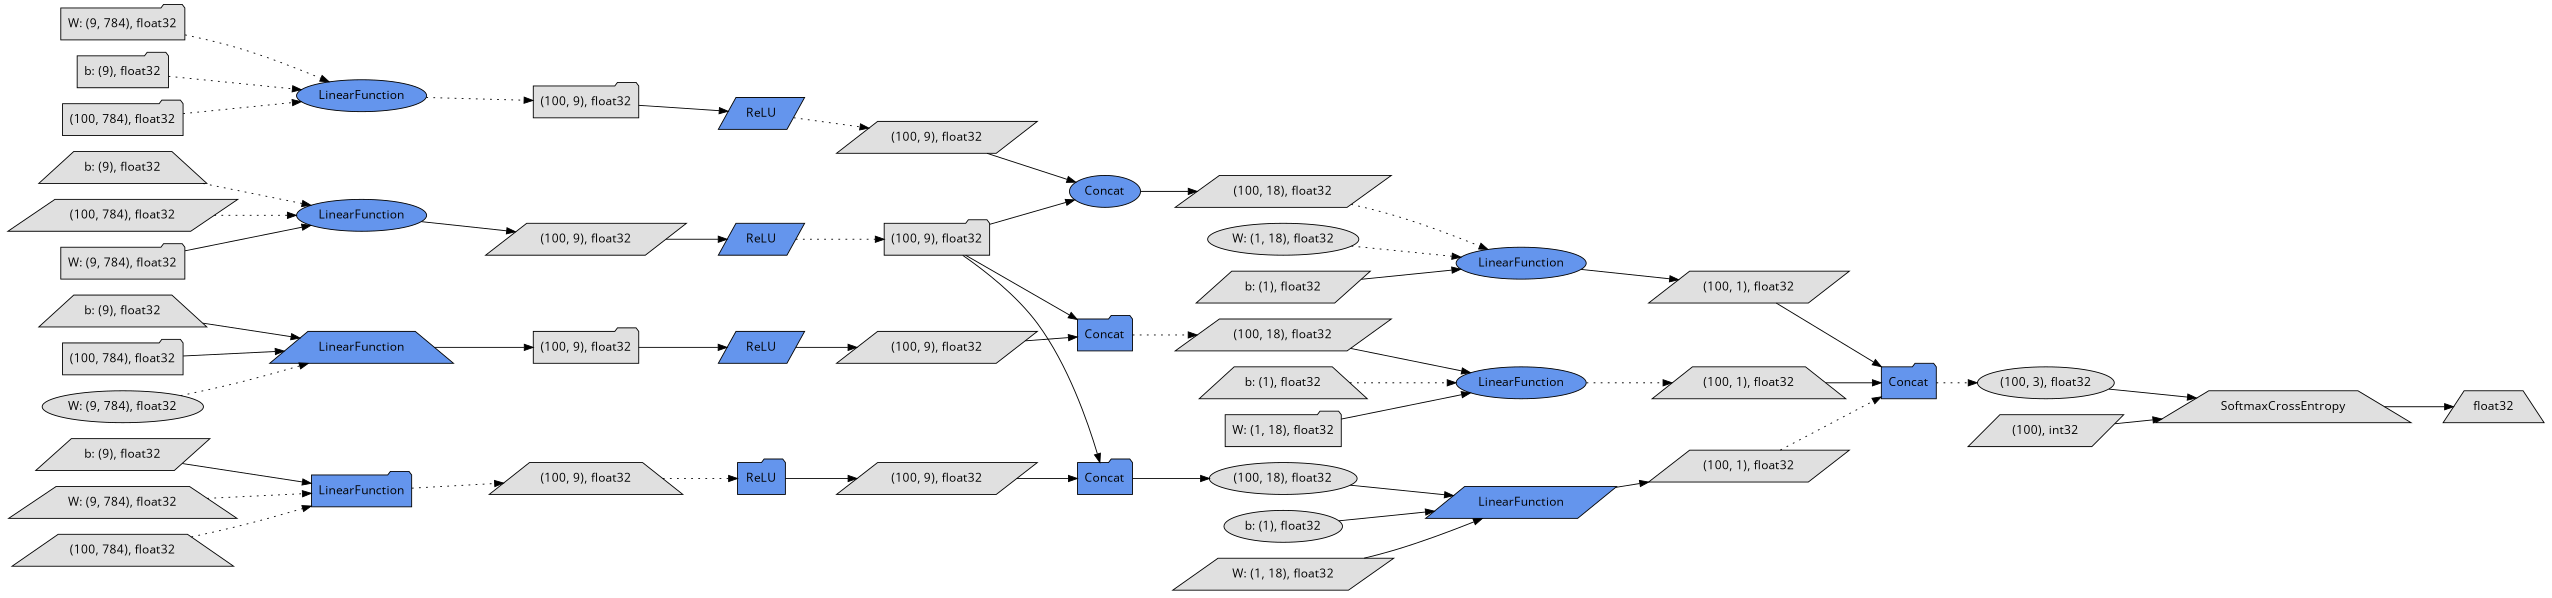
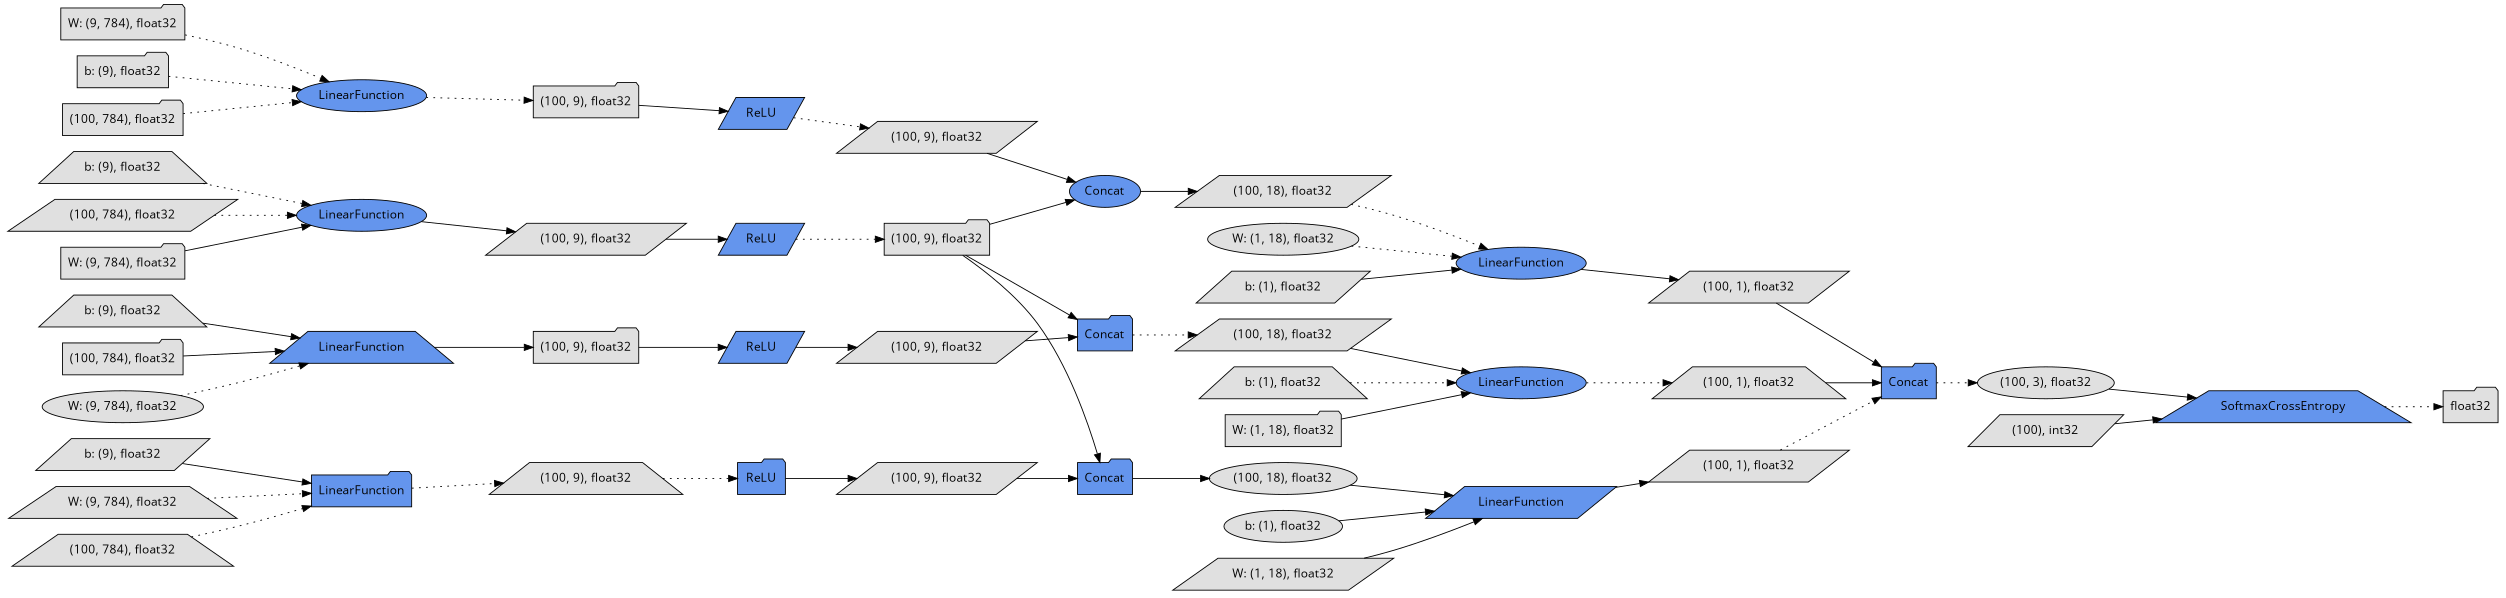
  digraph {
    fontname="Open Sans"
    rankdir=LR
    node [fillcolor="#E0E0E0" fontname="Open Sans" shape=parallelogram style=filled]
    edge [fontname="Open Sans" style=solid]
    n1 [label="(100, 9), float32"]
    n2 [fillcolor="#6495ED" label=Concat shape=folder]
    n3 [label="(100, 18), float32"]
    n4 [label="(100, 9), float32"]
    n5 [fillcolor="#6495ED" label=ReLU]
    n6 [label="(100, 9), float32" shape=folder]
    n7 [label="(100, 18), float32"]
    n8 [fillcolor="#6495ED" label=LinearFunction shape=ellipse]
    n9 [label="(100, 1), float32"]
    n10 [fillcolor="#6495ED" label=LinearFunction shape=trapezium]
    n11 [label="(100, 9), float32" shape=folder]
    n12 [fillcolor="#6495ED" label=ReLU]
    n13 [fillcolor="#6495ED" label=LinearFunction shape=folder]
    n14 [label="(100, 9), float32" shape=trapezium]
    n15 [fillcolor="#6495ED" label=ReLU shape=folder]
    n16 [fillcolor="#6495ED" label=Concat shape=folder]
    n17 [fillcolor="#6495ED" label=Concat shape=ellipse]
    n18 [fillcolor="#6495ED" label=Concat shape=folder]
    n19 [label="(100, 18), float32" shape=ellipse]
    n20 [fillcolor="#6495ED" label=LinearFunction]
    n21 [label="(100, 3), float32" shape=ellipse]
    n22 [fillcolor="#6495ED" label=LinearFunction shape=ellipse]
    n23 [label="(100, 1), float32" shape=trapezium]
    n24 [label="W: (9, 784), float32" shape=folder]
    n25 [fillcolor="#6495ED" label=LinearFunction shape=ellipse]
    n26 [label="(100, 9), float32" shape=folder]
    n27 [label="b: (1), float32" shape=ellipse]
    n28 [label="(100, 1), float32"]
    n29 [fillcolor="#6495ED" label=ReLU]
    n30 [label="(100, 9), float32"]
    n31 [label="W: (1, 18), float32"]
    n32 [label="(100, 9), float32"]
-   n33 [label=SoftmaxCrossEntropy shape=trapezium]
-   n34 [label=float32 shape=trapezium]
+   n33 [fillcolor="#6495ED" label=SoftmaxCrossEntropy shape=trapezium]
+   n34 [label=float32 shape=folder]
    n35 [label="b: (9), float32" shape=trapezium]
    n36 [fillcolor="#6495ED" label=LinearFunction shape=ellipse]
    n37 [label="(100, 784), float32"]
    n38 [label="b: (9), float32"]
    n39 [label="W: (9, 784), float32" shape=trapezium]
    n40 [label="b: (9), float32" shape=trapezium]
    n41 [label="(100, 784), float32" shape=folder]
    n42 [label="b: (9), float32" shape=folder]
    n43 [label="(100), int32"]
    n44 [label="W: (9, 784), float32" shape=folder]
    n45 [label="W: (1, 18), float32" shape=ellipse]
    n46 [label="b: (1), float32" shape=trapezium]
    n47 [label="W: (1, 18), float32" shape=folder]
    n48 [label="W: (9, 784), float32" shape=ellipse]
    n49 [label="(100, 784), float32" shape=folder]
    n50 [label="(100, 784), float32" shape=trapezium]
    n51 [label="b: (1), float32"]
    n1 -> n2
    n2 -> n3 [style=dotted]
    n3 -> n22
    n4 -> n5
    n5 -> n6 [style=dotted]
    n6 -> n2
    n6 -> n16
    n6 -> n17
    n7 -> n8 [style=dotted]
    n8 -> n9
    n9 -> n18
    n10 -> n11
    n11 -> n12
    n12 -> n1
    n13 -> n14 [style=dotted]
    n14 -> n15 [style=dotted]
    n15 -> n32
    n16 -> n19
    n17 -> n7
    n18 -> n21 [style=dotted]
    n19 -> n20
    n20 -> n28
    n21 -> n33
    n22 -> n23 [style=dotted]
    n23 -> n18
    n24 -> n25 [style=dotted]
    n25 -> n26 [style=dotted]
    n26 -> n29
    n27 -> n20
    n28 -> n18 [style=dotted]
    n29 -> n30 [style=dotted]
    n30 -> n17
    n31 -> n20
    n32 -> n16
-   n33 -> n34
+   n33 -> n34 [style=dotted]
    n35 -> n36 [style=dotted]
    n36 -> n4
    n37 -> n36 [style=dotted]
    n38 -> n13
    n39 -> n13 [style=dotted]
    n40 -> n10
    n41 -> n10
    n42 -> n25 [style=dotted]
    n43 -> n33
    n44 -> n36
    n45 -> n8 [style=dotted]
    n46 -> n22 [style=dotted]
    n47 -> n22
    n48 -> n10 [style=dotted]
    n49 -> n25 [style=dotted]
    n50 -> n13 [style=dotted]
    n51 -> n8
  }
